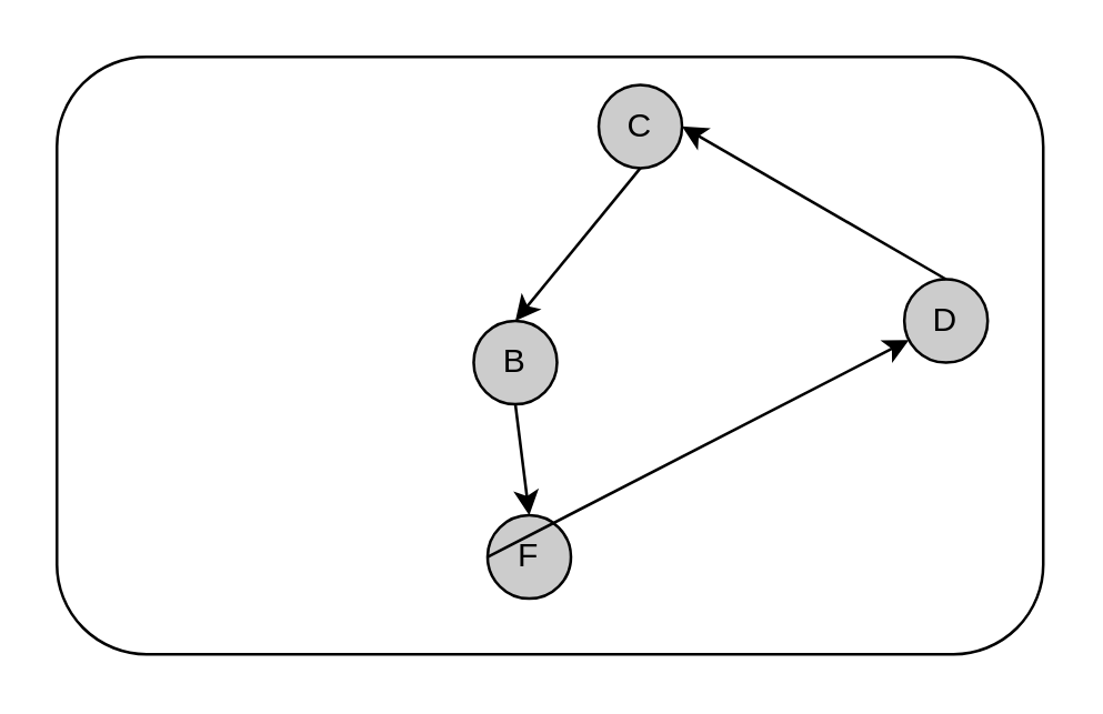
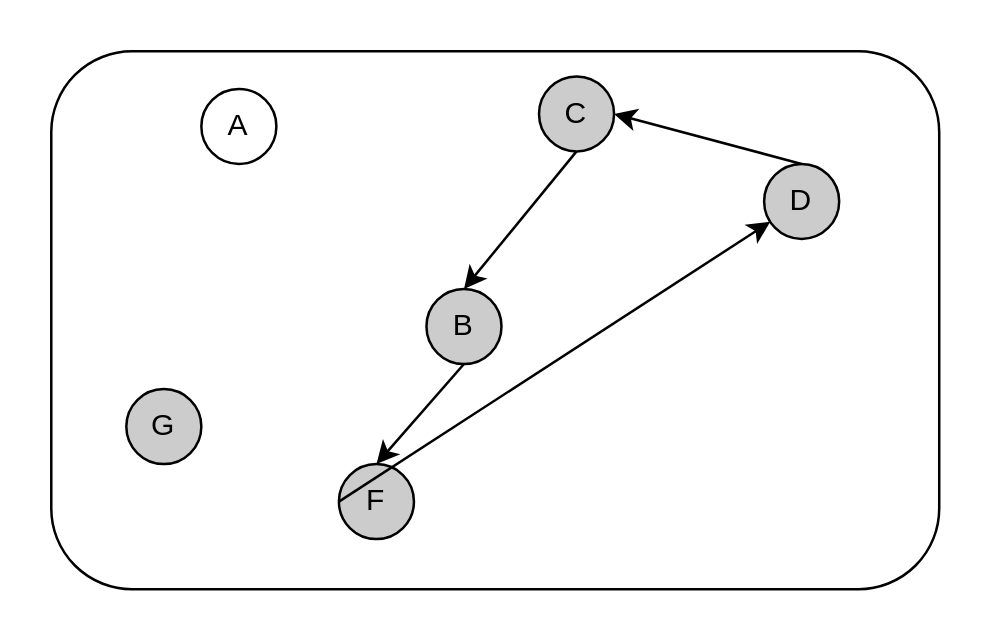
  <mxCell id="0" />
  <mxCell id="1" parent="0" />
  <mxCell id="2" value="" style="rounded=1;whiteSpace=wrap;html=1;fillColor=none;" vertex="1" parent="1"><mxGeometry x="20" y="20" width="355" height="215" as="geometry" /></mxCell>
+ <mxCell id="3" value="A" style="ellipse;whiteSpace=wrap;html=1;aspect=fixed;" vertex="1" parent="1"><mxGeometry x="80" y="35" width="30" height="30" as="geometry" /></mxCell>
+ <mxCell id="4" value="G" style="ellipse;whiteSpace=wrap;html=1;aspect=fixed;fillColor=#CCCCCC;" vertex="1" parent="1"><mxGeometry x="50" y="155" width="30" height="30" as="geometry" /></mxCell>
  <mxCell id="5" value="B" style="ellipse;whiteSpace=wrap;html=1;aspect=fixed;fillColor=#CCCCCC;" vertex="1" parent="1"><mxGeometry x="170" y="115" width="30" height="30" as="geometry" /></mxCell>
- <mxCell id="6" value="F" style="ellipse;whiteSpace=wrap;html=1;aspect=fixed;fillColor=#CCCCCC;" vertex="1" parent="1"><mxGeometry x="175" y="185" width="30" height="30" as="geometry" /></mxCell>
+ <mxCell id="6" value="F" style="ellipse;whiteSpace=wrap;html=1;aspect=fixed;fillColor=#CCCCCC;" vertex="1" parent="1"><mxGeometry x="135" y="185" width="30" height="30" as="geometry" /></mxCell>
  <mxCell id="7" value="C" style="ellipse;whiteSpace=wrap;html=1;aspect=fixed;fillColor=#CCCCCC;" vertex="1" parent="1"><mxGeometry x="215" y="30" width="30" height="30" as="geometry" /></mxCell>
- <mxCell id="8" value="D" style="ellipse;whiteSpace=wrap;html=1;aspect=fixed;fillColor=#CCCCCC;" vertex="1" parent="1"><mxGeometry x="325" y="100" width="30" height="30" as="geometry" /></mxCell>
+ <mxCell id="8" value="D" style="ellipse;whiteSpace=wrap;html=1;aspect=fixed;fillColor=#CCCCCC;" vertex="1" parent="1"><mxGeometry x="305" y="65" width="30" height="30" as="geometry" /></mxCell>
  <mxCell id="9" value="" style="endArrow=classic;html=1;exitX=0.5;exitY=0;exitDx=0;exitDy=0;entryX=1;entryY=0.5;entryDx=0;entryDy=0;" edge="1" parent="1" source="8" target="7"><mxGeometry width="50" height="50" relative="1" as="geometry"><mxPoint x="25" y="305" as="sourcePoint" /><mxPoint x="75" y="255" as="targetPoint" /></mxGeometry></mxCell>
  <mxCell id="10" value="" style="endArrow=classic;html=1;entryX=0.5;entryY=0;entryDx=0;entryDy=0;exitX=0.5;exitY=1;exitDx=0;exitDy=0;" edge="1" parent="1" source="7" target="5"><mxGeometry width="50" height="50" relative="1" as="geometry"><mxPoint x="25" y="305" as="sourcePoint" /><mxPoint x="75" y="255" as="targetPoint" /></mxGeometry></mxCell>
  <mxCell id="11" value="" style="endArrow=classic;html=1;entryX=0.5;entryY=0;entryDx=0;entryDy=0;" edge="1" parent="1" target="6"><mxGeometry width="50" height="50" relative="1" as="geometry"><mxPoint x="185" y="145" as="sourcePoint" /><mxPoint x="75" y="255" as="targetPoint" /></mxGeometry></mxCell>
  <mxCell id="12" value="" style="endArrow=classic;html=1;exitX=0;exitY=0.5;exitDx=0;exitDy=0;" edge="1" parent="1" source="6" target="8"><mxGeometry width="50" height="50" relative="1" as="geometry"><mxPoint x="25" y="305" as="sourcePoint" /><mxPoint x="75" y="255" as="targetPoint" /></mxGeometry></mxCell>
